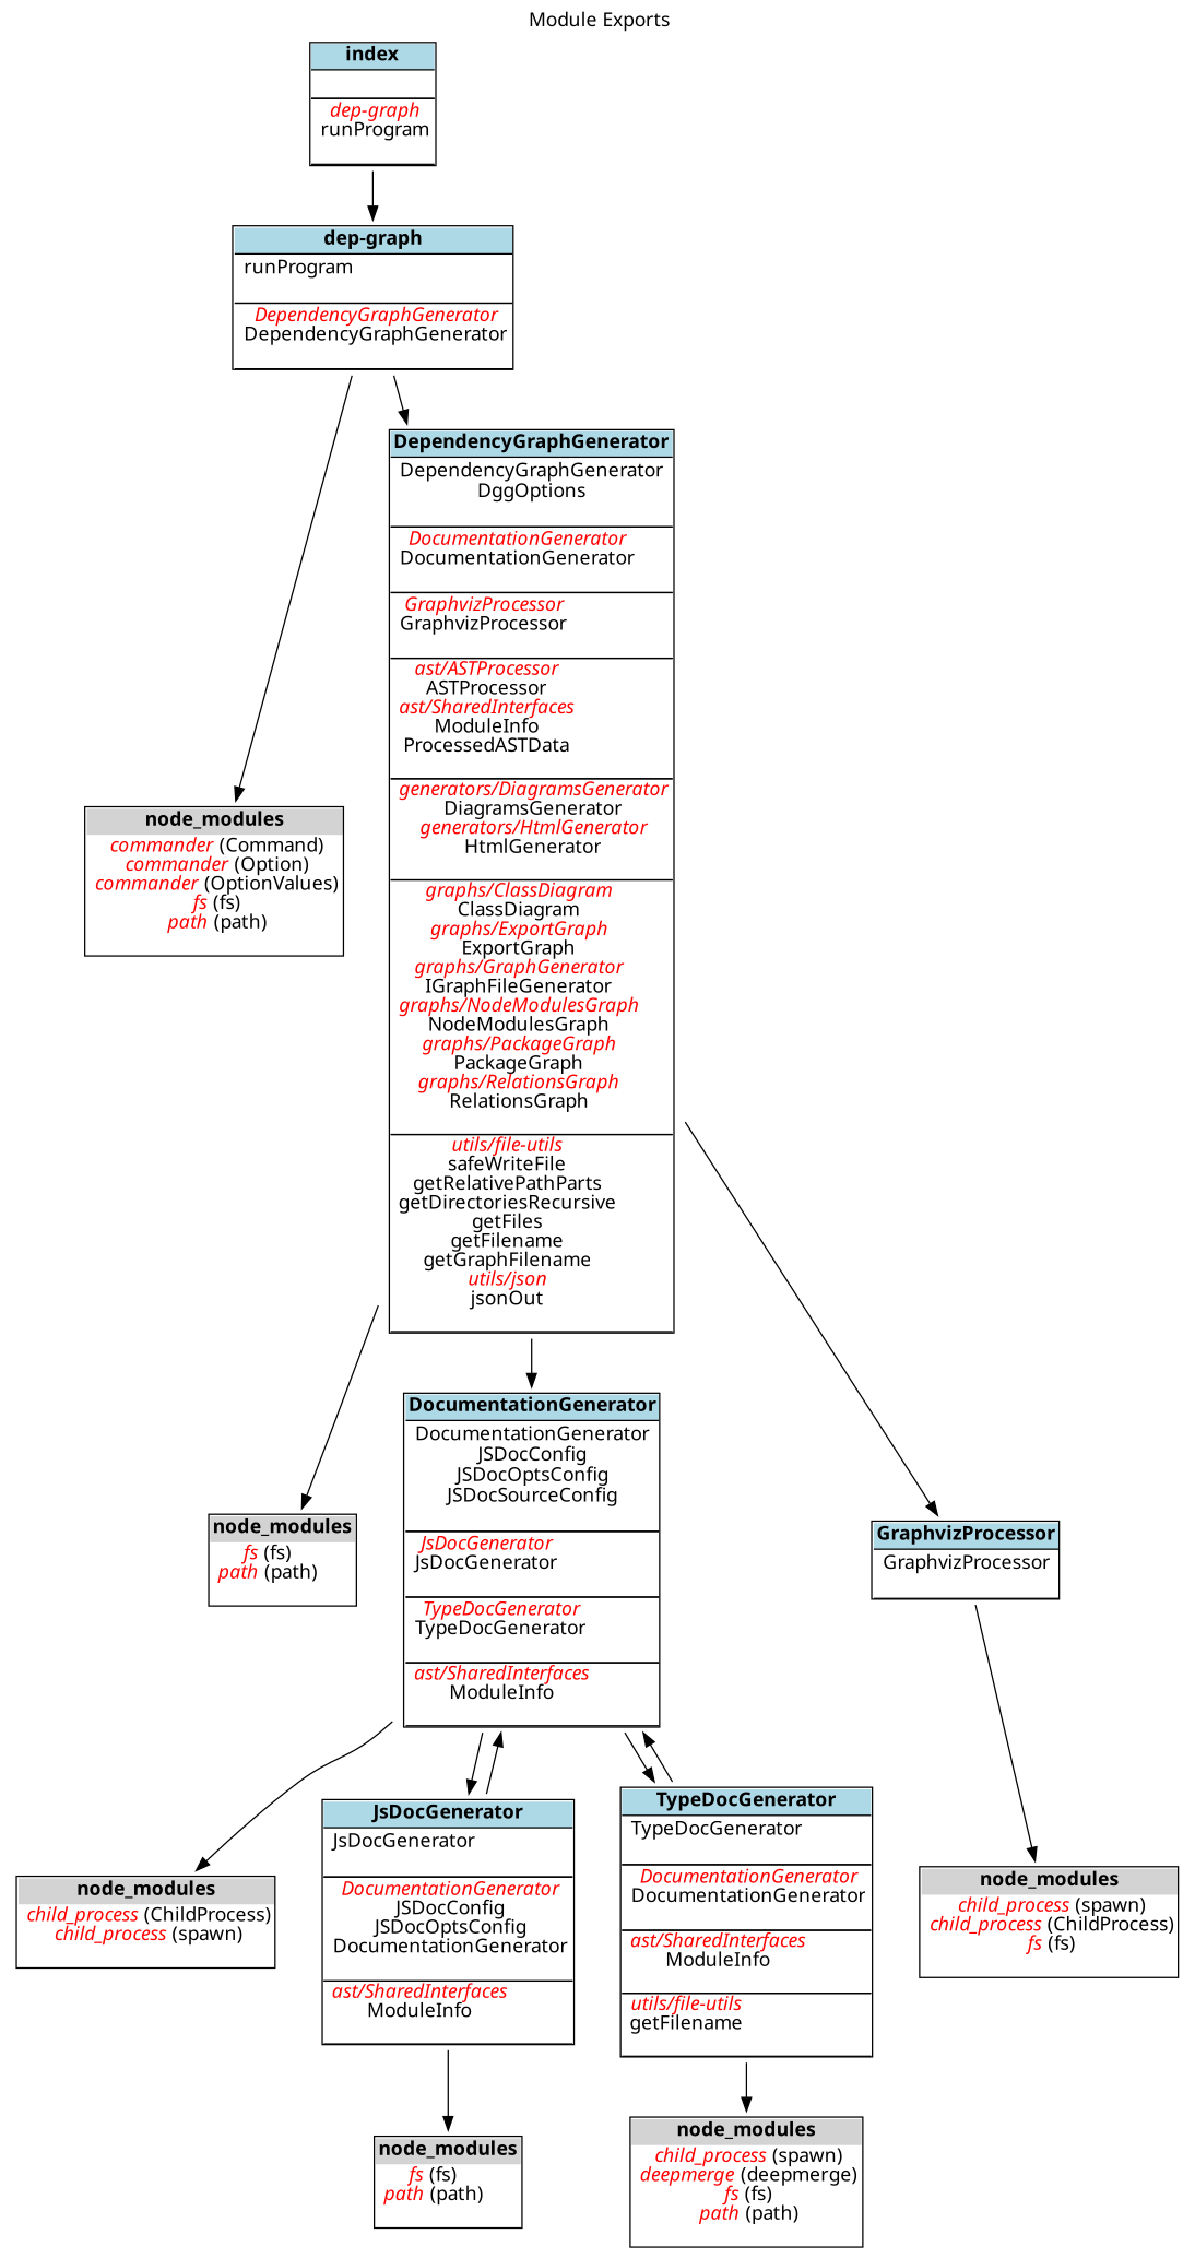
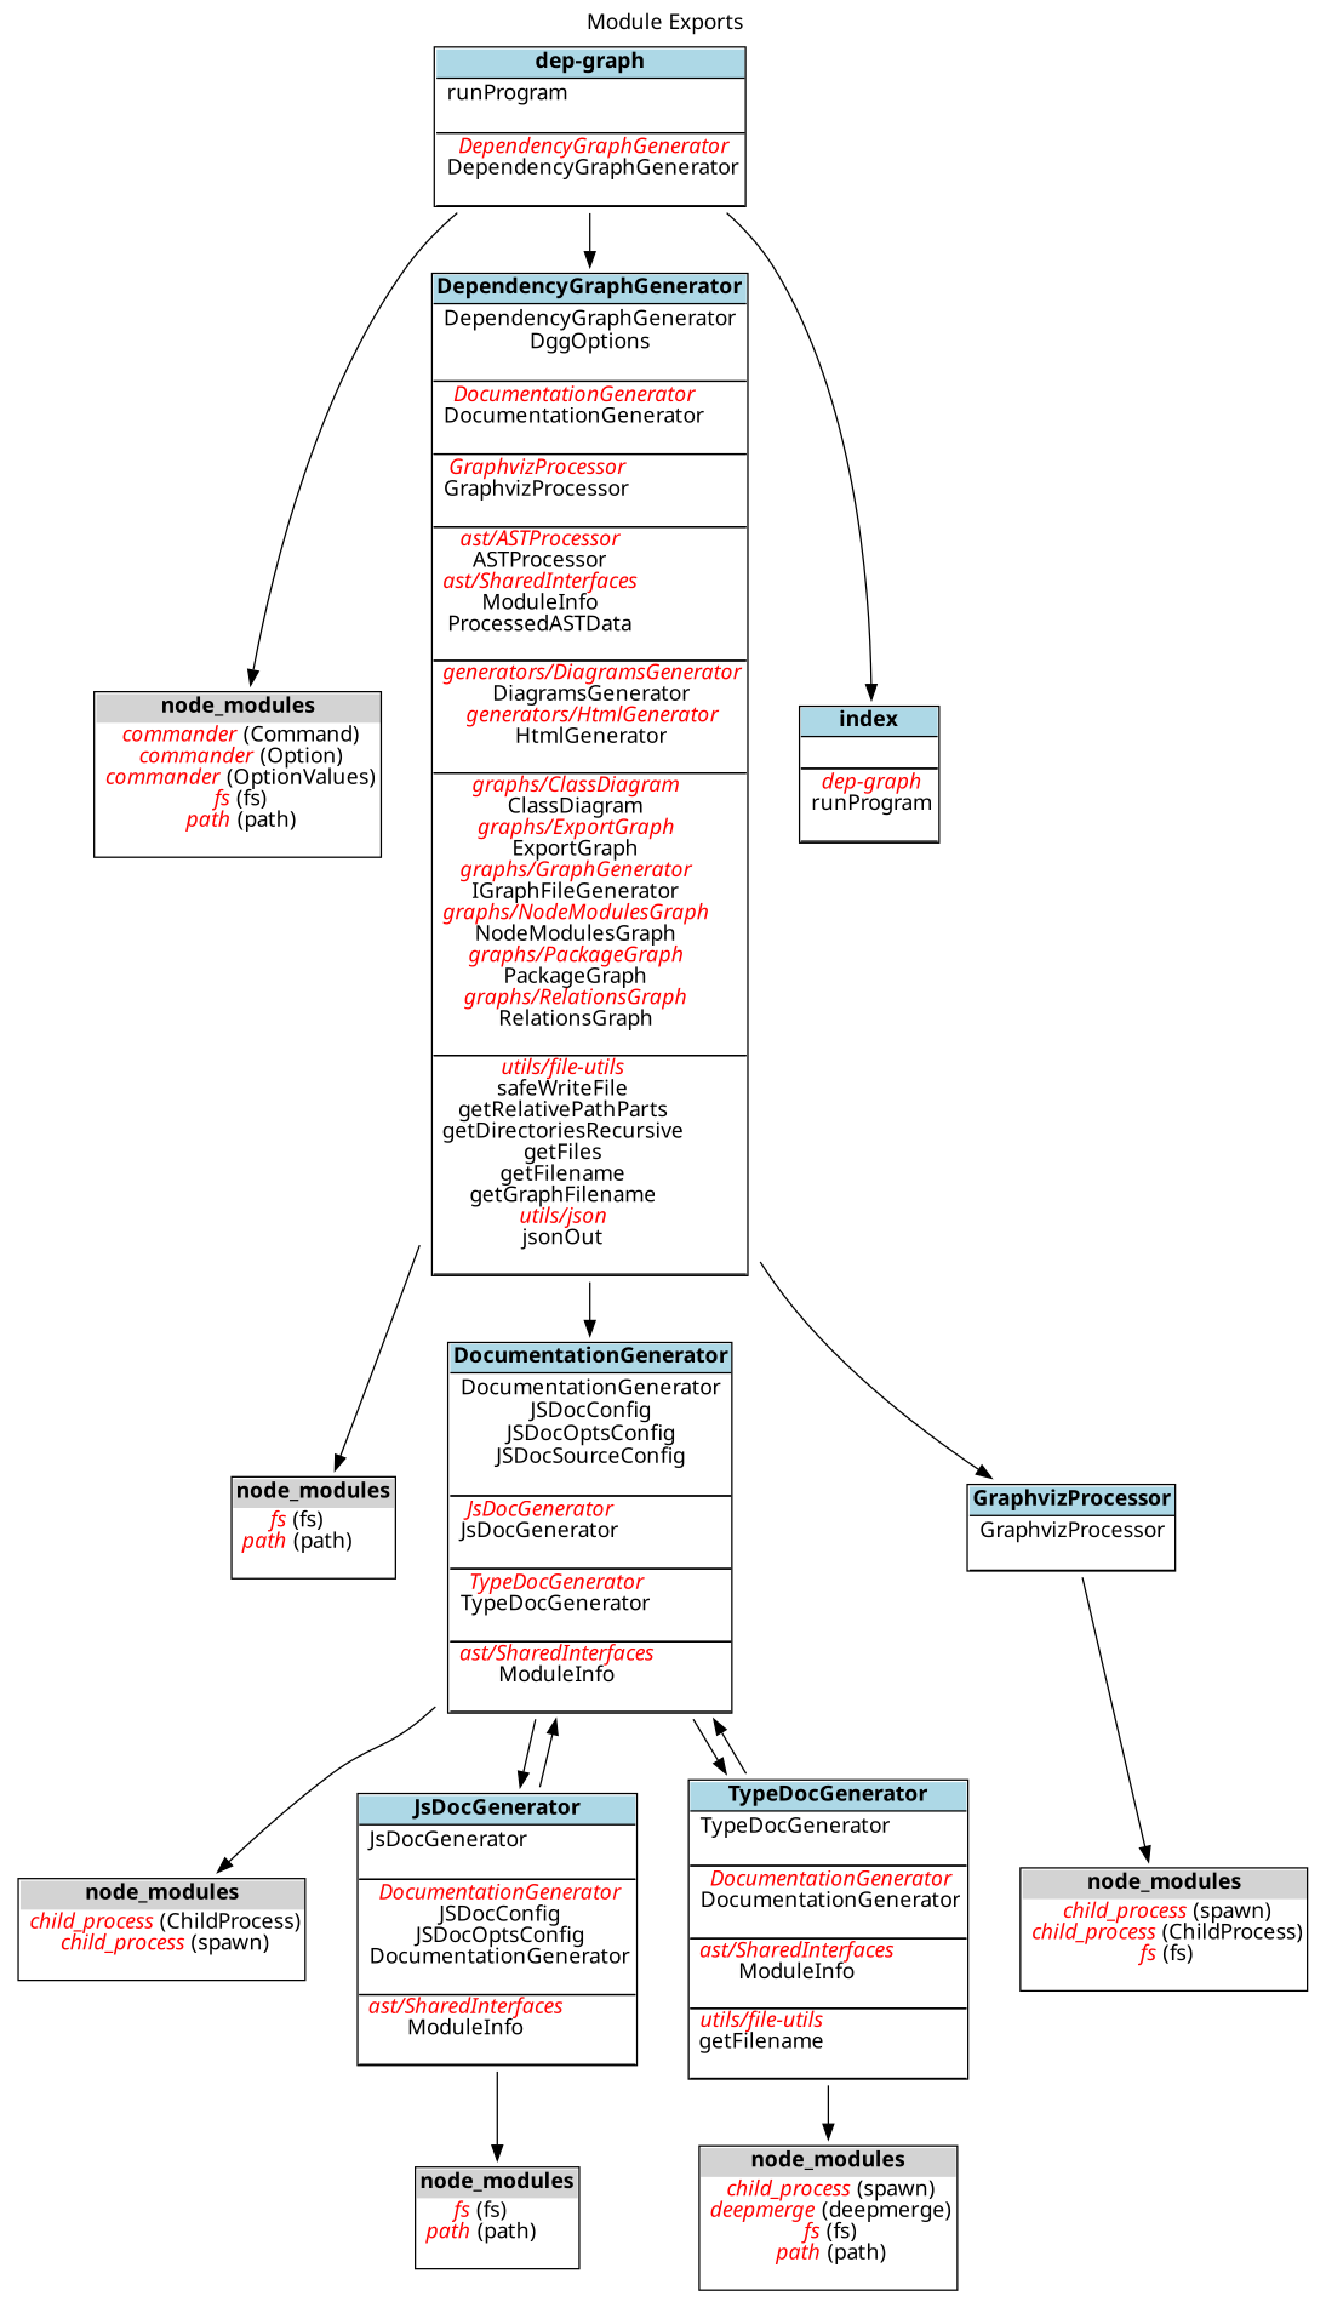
  digraph {
    label=" Module Exports"
    labelloc=t
    fontname="Noto Sans"
    node [shape=none fontname="Noto Sans"]
    edge [fontname="Noto Sans"]
    n1 [label=<<TABLE cellspacing="0" cellborder="0" align="left"> <TR><TD bgcolor="lightblue" align="center"><B>dep-graph</B></TD></TR> <TR><TD BORDER="1" SIDES="TB" align="left"> runProgram<BR/> </TD></TR> <TR><TD BORDER="1" SIDES="TB" align="left"> <font color="red"><I>DependencyGraphGenerator</I></font><BR/> DependencyGraphGenerator<BR/> </TD></TR> </TABLE>>]
    n2 [label=<<TABLE cellspacing="0" cellborder="0" align="left"> <TR><TD bgcolor="lightgrey" align="center"><B>node_modules</B></TD></TR> <TR><TD align="left"> <font color="red"><I>commander</I></font> (Command)<BR/> <font color="red"><I>commander</I></font> (Option)<BR/> <font color="red"><I>commander</I></font> (OptionValues)<BR/> <font color="red"><I>fs</I></font> (fs)<BR/> <font color="red"><I>path</I></font> (path)<BR/> </TD></TR> </TABLE>>]
    n3 [label=<<TABLE cellspacing="0" cellborder="0" align="left"> <TR><TD bgcolor="lightblue" align="center"><B>DependencyGraphGenerator</B></TD></TR> <TR><TD BORDER="1" SIDES="TB" align="left"> DependencyGraphGenerator<BR/> DggOptions<BR/> </TD></TR> <TR><TD BORDER="1" SIDES="TB" align="left"> <font color="red"><I>DocumentationGenerator</I></font><BR/> DocumentationGenerator<BR/> </TD></TR> <TR><TD BORDER="1" SIDES="TB" align="left"> <font color="red"><I>GraphvizProcessor</I></font><BR/> GraphvizProcessor<BR/> </TD></TR> <TR><TD BORDER="1" SIDES="TB" cellpadding="1" align="left"> <font color="red"><I>ast/ASTProcessor</I></font><BR/> ASTProcessor<BR/> <font color="red"><I>ast/SharedInterfaces</I></font><BR/> ModuleInfo<BR/> ProcessedASTData<BR/> </TD></TR> <TR><TD BORDER="1" SIDES="TB" cellpadding="1" align="left"> <font color="red"><I>generators/DiagramsGenerator</I></font><BR/> DiagramsGenerator<BR/> <font color="red"><I>generators/HtmlGenerator</I></font><BR/> HtmlGenerator<BR/> </TD></TR> <TR><TD BORDER="1" SIDES="TB" cellpadding="1" align="left"> <font color="red"><I>graphs/ClassDiagram</I></font><BR/> ClassDiagram<BR/> <font color="red"><I>graphs/ExportGraph</I></font><BR/> ExportGraph<BR/> <font color="red"><I>graphs/GraphGenerator</I></font><BR/> IGraphFileGenerator<BR/> <font color="red"><I>graphs/NodeModulesGraph</I></font><BR/> NodeModulesGraph<BR/> <font color="red"><I>graphs/PackageGraph</I></font><BR/> PackageGraph<BR/> <font color="red"><I>graphs/RelationsGraph</I></font><BR/> RelationsGraph<BR/> </TD></TR> <TR><TD BORDER="1" SIDES="TB" cellpadding="1" align="left"> <font color="red"><I>utils/file-utils</I></font><BR/> safeWriteFile<BR/> getRelativePathParts<BR/> getDirectoriesRecursive<BR/> getFiles<BR/> getFilename<BR/> getGraphFilename<BR/> <font color="red"><I>utils/json</I></font><BR/> jsonOut<BR/> </TD></TR> </TABLE>>]
    n4 [label=<<TABLE cellspacing="0" cellborder="0" align="left"> <TR><TD bgcolor="lightgrey" align="center"><B>node_modules</B></TD></TR> <TR><TD align="left"> <font color="red"><I>fs</I></font> (fs)<BR/> <font color="red"><I>path</I></font> (path)<BR/> </TD></TR> </TABLE>>]
    n5 [label=<<TABLE cellspacing="0" cellborder="0" align="left"> <TR><TD bgcolor="lightblue" align="center"><B>DocumentationGenerator</B></TD></TR> <TR><TD BORDER="1" SIDES="TB" align="left"> DocumentationGenerator<BR/> JSDocConfig<BR/> JSDocOptsConfig<BR/> JSDocSourceConfig<BR/> </TD></TR> <TR><TD BORDER="1" SIDES="TB" align="left"> <font color="red"><I>JsDocGenerator</I></font><BR/> JsDocGenerator<BR/> </TD></TR> <TR><TD BORDER="1" SIDES="TB" align="left"> <font color="red"><I>TypeDocGenerator</I></font><BR/> TypeDocGenerator<BR/> </TD></TR> <TR><TD BORDER="1" SIDES="TB" cellpadding="1" align="left"> <font color="red"><I>ast/SharedInterfaces</I></font><BR/> ModuleInfo<BR/> </TD></TR> </TABLE>>]
    n6 [label=<<TABLE cellspacing="0" cellborder="0" align="left"> <TR><TD bgcolor="lightblue" align="center"><B>GraphvizProcessor</B></TD></TR> <TR><TD BORDER="1" SIDES="TB" align="left"> GraphvizProcessor<BR/> </TD></TR> </TABLE>>]
    n7 [label=<<TABLE cellspacing="0" cellborder="0" align="left"> <TR><TD bgcolor="lightgrey" align="center"><B>node_modules</B></TD></TR> <TR><TD align="left"> <font color="red"><I>child_process</I></font> (ChildProcess)<BR/> <font color="red"><I>child_process</I></font> (spawn)<BR/> </TD></TR> </TABLE>>]
    n8 [label=<<TABLE cellspacing="0" cellborder="0" align="left"> <TR><TD bgcolor="lightblue" align="center"><B>JsDocGenerator</B></TD></TR> <TR><TD BORDER="1" SIDES="TB" align="left"> JsDocGenerator<BR/> </TD></TR> <TR><TD BORDER="1" SIDES="TB" align="left"> <font color="red"><I>DocumentationGenerator</I></font><BR/> JSDocConfig<BR/> JSDocOptsConfig<BR/> DocumentationGenerator<BR/> </TD></TR> <TR><TD BORDER="1" SIDES="TB" cellpadding="1" align="left"> <font color="red"><I>ast/SharedInterfaces</I></font><BR/> ModuleInfo<BR/> </TD></TR> </TABLE>>]
    n9 [label=<<TABLE cellspacing="0" cellborder="0" align="left"> <TR><TD bgcolor="lightblue" align="center"><B>TypeDocGenerator</B></TD></TR> <TR><TD BORDER="1" SIDES="TB" align="left"> TypeDocGenerator<BR/> </TD></TR> <TR><TD BORDER="1" SIDES="TB" align="left"> <font color="red"><I>DocumentationGenerator</I></font><BR/> DocumentationGenerator<BR/> </TD></TR> <TR><TD BORDER="1" SIDES="TB" cellpadding="1" align="left"> <font color="red"><I>ast/SharedInterfaces</I></font><BR/> ModuleInfo<BR/> </TD></TR> <TR><TD BORDER="1" SIDES="TB" cellpadding="1" align="left"> <font color="red"><I>utils/file-utils</I></font><BR/> getFilename<BR/> </TD></TR> </TABLE>>]
    n10 [label=<<TABLE cellspacing="0" cellborder="0" align="left"> <TR><TD bgcolor="lightgrey" align="center"><B>node_modules</B></TD></TR> <TR><TD align="left"> <font color="red"><I>child_process</I></font> (spawn)<BR/> <font color="red"><I>child_process</I></font> (ChildProcess)<BR/> <font color="red"><I>fs</I></font> (fs)<BR/> </TD></TR> </TABLE>>]
    n11 [label=<<TABLE cellspacing="0" cellborder="0" align="left"> <TR><TD bgcolor="lightblue" align="center"><B>index</B></TD></TR> <TR><TD BORDER="1" SIDES="TB" align="left"> </TD></TR> <TR><TD BORDER="1" SIDES="TB" align="left"> <font color="red"><I>dep-graph</I></font><BR/> runProgram<BR/> </TD></TR> </TABLE>>]
    n12 [label=<<TABLE cellspacing="0" cellborder="0" align="left"> <TR><TD bgcolor="lightgrey" align="center"><B>node_modules</B></TD></TR> <TR><TD align="left"> <font color="red"><I>fs</I></font> (fs)<BR/> <font color="red"><I>path</I></font> (path)<BR/> </TD></TR> </TABLE>>]
    n13 [label=<<TABLE cellspacing="0" cellborder="0" align="left"> <TR><TD bgcolor="lightgrey" align="center"><B>node_modules</B></TD></TR> <TR><TD align="left"> <font color="red"><I>child_process</I></font> (spawn)<BR/> <font color="red"><I>deepmerge</I></font> (deepmerge)<BR/> <font color="red"><I>fs</I></font> (fs)<BR/> <font color="red"><I>path</I></font> (path)<BR/> </TD></TR> </TABLE>>]
    n1 -> n2
    n1 -> n3
    n3 -> n4
    n3 -> n5
    n3 -> n6
    n5 -> n7
    n5 -> n8
    n5 -> n9
    n6 -> n10
    n8 -> n5
    n8 -> n12
    n9 -> n5
    n9 -> n13
-   n11 -> n1
+   n1 -> n11
  }
